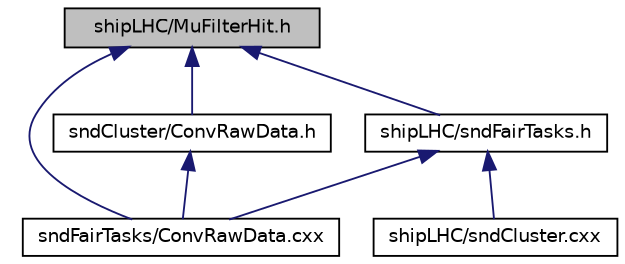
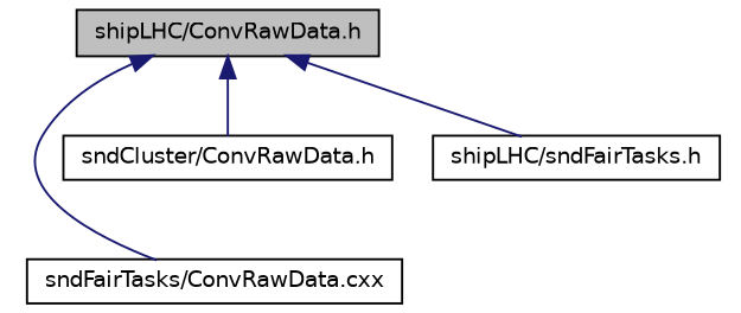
  digraph {
    node [color=black fillcolor=white fontname=Helvetica fontsize=10 shape=record style=filled]
    edge [color=midnightblue dir=back fontname=Helvetica fontsize=10 labelfontname=Helvetica labelfontsize=10 style=solid]
-   n1 [fillcolor=grey75 fontcolor=black height=0.2 label="shipLHC/MuFilterHit.h" width=0.4]
+   n1 [fillcolor=grey75 fontcolor=black height=0.2 label="shipLHC/ConvRawData.h" width=0.4]
    n2 [height=0.2 label="shipLHC/sndFairTasks.h" width=0.4]
    n3 [height=0.2 label="sndFairTasks/ConvRawData.cxx" width=0.4]
    n4 [height=0.2 label="sndCluster/ConvRawData.h" width=0.4]
-   n5 [height=0.2 label="shipLHC/sndCluster.cxx" width=0.4]
    n1 -> n2
    n1 -> n3
    n1 -> n4
-   n2 -> n3
-   n2 -> n5
-   n4 -> n3
  }
